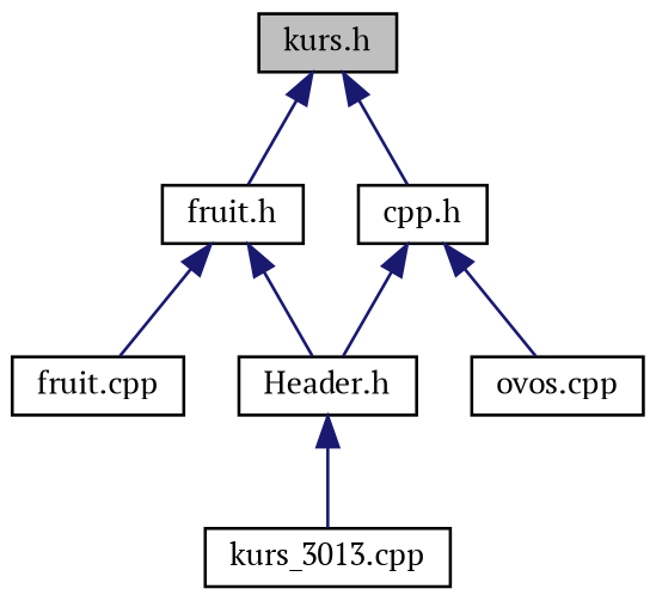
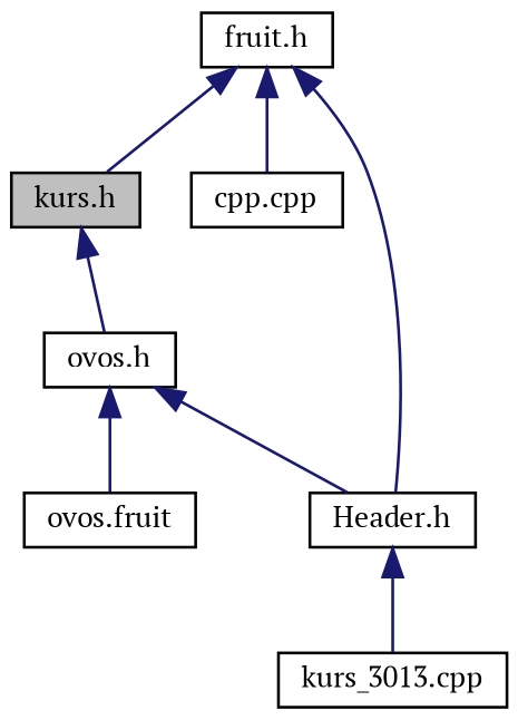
  digraph {
    fontname="PT Serif"
    node [color=black fillcolor=white fontname="PT Serif" fontsize=10 shape=record style=filled]
    edge [color=midnightblue dir=back fontname="PT Serif" fontsize=10 labelfontname=Helvetica labelfontsize=10 style=solid]
    n1 [fillcolor=grey75 fontcolor=black height=0.2 label="kurs.h" width=0.4]
    n2 [height=0.2 label="fruit.h" width=0.4]
-   n3 [height=0.2 label="cpp.h" width=0.4]
-   n4 [height=0.2 label="fruit.cpp" width=0.4]
+   n3 [height=0.2 label="ovos.h" width=0.4]
+   n4 [height=0.2 label="cpp.cpp" width=0.4]
    n5 [height=0.2 label="Header.h" width=0.4]
-   n6 [height=0.2 label="ovos.cpp" width=0.4]
+   n6 [height=0.2 label="ovos.fruit" width=0.4]
    n7 [height=0.2 label="kurs_3013.cpp" width=0.4]
-   n1 -> n2
+   n2 -> n1
    n1 -> n3
    n2 -> n4
    n2 -> n5
    n3 -> n5
    n3 -> n6
    n5 -> n7
  }
